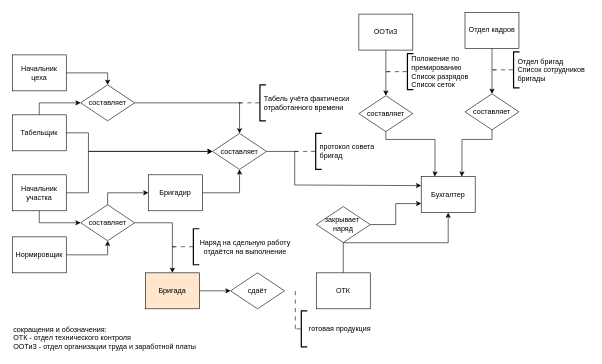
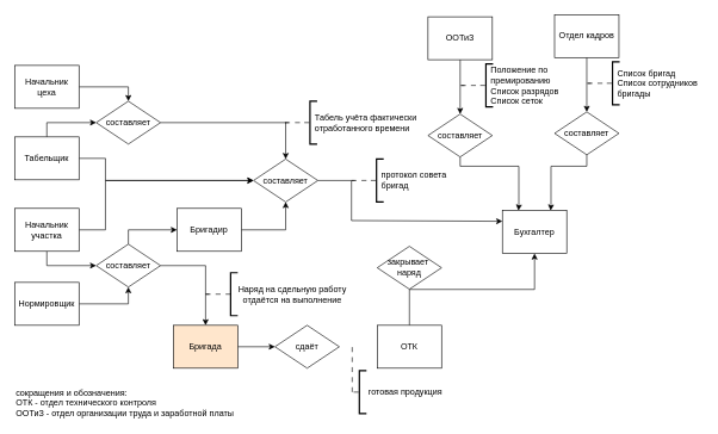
  <mxCell id="0" />
  <mxCell id="1" parent="0" />
  <mxCell id="2" style="edgeStyle=orthogonalEdgeStyle;rounded=0;orthogonalLoop=1;jettySize=auto;html=1;exitX=1;exitY=0.5;exitDx=0;exitDy=0;entryX=0.5;entryY=0;entryDx=0;entryDy=0;" parent="1" source="3" target="13" edge="1"><mxGeometry relative="1" as="geometry" /></mxCell>
  <mxCell id="3" value="Начальник &lt;br&gt;цеха" style="rounded=0;whiteSpace=wrap;html=1;" parent="1" vertex="1"><mxGeometry x="20" y="91" width="90" height="60" as="geometry" /></mxCell>
  <mxCell id="4" style="edgeStyle=orthogonalEdgeStyle;rounded=0;orthogonalLoop=1;jettySize=auto;html=1;exitX=0.5;exitY=0;exitDx=0;exitDy=0;entryX=0;entryY=0.5;entryDx=0;entryDy=0;" parent="1" source="6" target="13" edge="1"><mxGeometry relative="1" as="geometry" /></mxCell>
  <mxCell id="5" style="edgeStyle=orthogonalEdgeStyle;rounded=0;orthogonalLoop=1;jettySize=auto;html=1;entryX=0;entryY=0.5;entryDx=0;entryDy=0;" edge="1" parent="1" source="6" target="15"><mxGeometry relative="1" as="geometry"><Array as="points"><mxPoint x="147" y="221" /><mxPoint x="147" y="252" /></Array></mxGeometry></mxCell>
  <mxCell id="6" value="Табельщик" style="rounded=0;whiteSpace=wrap;html=1;" parent="1" vertex="1"><mxGeometry x="20" y="191" width="90" height="60" as="geometry" /></mxCell>
  <mxCell id="7" style="edgeStyle=orthogonalEdgeStyle;rounded=0;orthogonalLoop=1;jettySize=auto;html=1;exitX=0.5;exitY=1;exitDx=0;exitDy=0;entryX=0;entryY=0.5;entryDx=0;entryDy=0;" parent="1" source="9" target="18" edge="1"><mxGeometry relative="1" as="geometry" /></mxCell>
  <mxCell id="8" style="edgeStyle=orthogonalEdgeStyle;rounded=0;orthogonalLoop=1;jettySize=auto;html=1;entryX=0;entryY=0.5;entryDx=0;entryDy=0;" edge="1" parent="1" source="9" target="15"><mxGeometry relative="1" as="geometry"><Array as="points"><mxPoint x="147" y="321" /><mxPoint x="147" y="252" /></Array></mxGeometry></mxCell>
  <mxCell id="9" value="Начальник &lt;br&gt;участка" style="rounded=0;whiteSpace=wrap;html=1;" parent="1" vertex="1"><mxGeometry x="20" y="291" width="90" height="60" as="geometry" /></mxCell>
  <mxCell id="10" style="edgeStyle=orthogonalEdgeStyle;rounded=0;orthogonalLoop=1;jettySize=auto;html=1;exitX=1;exitY=0.5;exitDx=0;exitDy=0;entryX=0.5;entryY=1;entryDx=0;entryDy=0;" parent="1" source="11" target="18" edge="1"><mxGeometry relative="1" as="geometry" /></mxCell>
  <mxCell id="11" value="Нормировщик" style="rounded=0;whiteSpace=wrap;html=1;" parent="1" vertex="1"><mxGeometry x="20" y="394.5" width="90" height="60" as="geometry" /></mxCell>
  <mxCell id="12" style="edgeStyle=orthogonalEdgeStyle;rounded=0;orthogonalLoop=1;jettySize=auto;html=1;exitX=1;exitY=0.5;exitDx=0;exitDy=0;entryX=0.5;entryY=0;entryDx=0;entryDy=0;" parent="1" source="13" target="15" edge="1"><mxGeometry relative="1" as="geometry" /></mxCell>
  <mxCell id="13" value="составляет" style="rhombus;whiteSpace=wrap;html=1;" parent="1" vertex="1"><mxGeometry x="134" y="141" width="90" height="60" as="geometry" /></mxCell>
  <mxCell id="14" style="edgeStyle=orthogonalEdgeStyle;rounded=0;orthogonalLoop=1;jettySize=auto;html=1;entryX=0;entryY=0.25;entryDx=0;entryDy=0;" edge="1" parent="1" source="15" target="42"><mxGeometry relative="1" as="geometry"><Array as="points"><mxPoint x="491" y="252" /><mxPoint x="491" y="308" /></Array></mxGeometry></mxCell>
  <mxCell id="15" value="составляет" style="rhombus;whiteSpace=wrap;html=1;" parent="1" vertex="1"><mxGeometry x="354" y="222" width="90" height="60" as="geometry" /></mxCell>
  <mxCell id="16" style="edgeStyle=orthogonalEdgeStyle;rounded=0;orthogonalLoop=1;jettySize=auto;html=1;exitX=0.5;exitY=0;exitDx=0;exitDy=0;entryX=0;entryY=0.5;entryDx=0;entryDy=0;" parent="1" source="18" target="20" edge="1"><mxGeometry relative="1" as="geometry" /></mxCell>
  <mxCell id="17" style="edgeStyle=orthogonalEdgeStyle;rounded=0;orthogonalLoop=1;jettySize=auto;html=1;exitX=1;exitY=0.5;exitDx=0;exitDy=0;entryX=0.5;entryY=0;entryDx=0;entryDy=0;" parent="1" source="18" target="22" edge="1"><mxGeometry relative="1" as="geometry" /></mxCell>
  <mxCell id="18" value="составляет" style="rhombus;whiteSpace=wrap;html=1;" parent="1" vertex="1"><mxGeometry x="134" y="341" width="90" height="60" as="geometry" /></mxCell>
  <mxCell id="19" style="edgeStyle=orthogonalEdgeStyle;rounded=0;orthogonalLoop=1;jettySize=auto;html=1;exitX=1;exitY=0.5;exitDx=0;exitDy=0;entryX=0.5;entryY=1;entryDx=0;entryDy=0;" parent="1" source="20" target="15" edge="1"><mxGeometry relative="1" as="geometry" /></mxCell>
  <mxCell id="20" value="Бригадир" style="rounded=0;whiteSpace=wrap;html=1;" parent="1" vertex="1"><mxGeometry x="247" y="291" width="90" height="60" as="geometry" /></mxCell>
  <mxCell id="21" style="edgeStyle=orthogonalEdgeStyle;rounded=0;orthogonalLoop=1;jettySize=auto;html=1;exitX=1;exitY=0.5;exitDx=0;exitDy=0;entryX=0;entryY=0.5;entryDx=0;entryDy=0;" parent="1" source="22" target="28" edge="1"><mxGeometry relative="1" as="geometry" /></mxCell>
  <mxCell id="22" value="Бригада" style="rounded=0;whiteSpace=wrap;html=1;fillColor=#ffe6cc;" parent="1" vertex="1"><mxGeometry x="242" y="454.5" width="90" height="60" as="geometry" /></mxCell>
  <mxCell id="23" value="" style="strokeWidth=2;html=1;shape=mxgraph.flowchart.annotation_1;align=left;pointerEvents=1;" parent="1" vertex="1"><mxGeometry x="322" y="381" width="10" height="60" as="geometry" /></mxCell>
  <mxCell id="24" value="" style="endArrow=none;html=1;rounded=0;" parent="1" edge="1"><mxGeometry width="50" height="50" relative="1" as="geometry"><mxPoint x="292" y="411" as="sourcePoint" /><mxPoint x="294" y="411" as="targetPoint" /><Array as="points"><mxPoint x="287" y="411" /></Array></mxGeometry></mxCell>
  <mxCell id="25" value="" style="endArrow=none;html=1;rounded=0;" parent="1" edge="1"><mxGeometry width="50" height="50" relative="1" as="geometry"><mxPoint x="301" y="410.95" as="sourcePoint" /><mxPoint x="308" y="410.95" as="targetPoint" /></mxGeometry></mxCell>
  <mxCell id="26" value="" style="endArrow=none;html=1;rounded=0;" parent="1" edge="1"><mxGeometry width="50" height="50" relative="1" as="geometry"><mxPoint x="315" y="410.95" as="sourcePoint" /><mxPoint x="322" y="410.95" as="targetPoint" /></mxGeometry></mxCell>
  <mxCell id="27" value="Наряд на сдельную работу&lt;br&gt;отдаётся на выполнение" style="text;html=1;strokeColor=none;fillColor=none;align=center;verticalAlign=middle;whiteSpace=wrap;rounded=0;" parent="1" vertex="1"><mxGeometry x="314" y="396" width="189" height="30" as="geometry" /></mxCell>
  <mxCell id="28" value="сдаёт" style="rhombus;whiteSpace=wrap;html=1;" parent="1" vertex="1"><mxGeometry x="384" y="454.5" width="90" height="60" as="geometry" /></mxCell>
  <mxCell id="29" style="edgeStyle=orthogonalEdgeStyle;rounded=0;orthogonalLoop=1;jettySize=auto;html=1;exitX=0.5;exitY=0;exitDx=0;exitDy=0;" parent="1" source="30" target="42" edge="1"><mxGeometry relative="1" as="geometry" /></mxCell>
  <mxCell id="30" value="ОТК" style="rounded=0;whiteSpace=wrap;html=1;" parent="1" vertex="1"><mxGeometry x="527" y="454.5" width="90" height="60" as="geometry" /></mxCell>
  <mxCell id="31" value="" style="strokeWidth=2;html=1;shape=mxgraph.flowchart.annotation_1;align=left;pointerEvents=1;" parent="1" vertex="1"><mxGeometry x="502" y="518" width="10" height="60" as="geometry" /></mxCell>
  <mxCell id="32" value="готовая продукция" style="text;html=1;strokeColor=none;fillColor=none;align=center;verticalAlign=middle;whiteSpace=wrap;rounded=0;" parent="1" vertex="1"><mxGeometry x="494" y="533" width="145" height="30" as="geometry" /></mxCell>
  <mxCell id="33" value="" style="endArrow=none;html=1;rounded=0;" parent="1" edge="1"><mxGeometry width="50" height="50" relative="1" as="geometry"><mxPoint x="494" y="547.94" as="sourcePoint" /><mxPoint x="501" y="547.94" as="targetPoint" /></mxGeometry></mxCell>
  <mxCell id="34" value="" style="endArrow=none;html=1;rounded=0;" parent="1" edge="1"><mxGeometry width="50" height="50" relative="1" as="geometry"><mxPoint x="492" y="541" as="sourcePoint" /><mxPoint x="492" y="547.942" as="targetPoint" /></mxGeometry></mxCell>
  <mxCell id="35" value="" style="endArrow=none;html=1;rounded=0;" parent="1" edge="1"><mxGeometry width="50" height="50" relative="1" as="geometry"><mxPoint x="492" y="527" as="sourcePoint" /><mxPoint x="492" y="533.942" as="targetPoint" /></mxGeometry></mxCell>
  <mxCell id="36" value="" style="endArrow=none;html=1;rounded=0;" parent="1" edge="1"><mxGeometry width="50" height="50" relative="1" as="geometry"><mxPoint x="492" y="513" as="sourcePoint" /><mxPoint x="492" y="519.942" as="targetPoint" /></mxGeometry></mxCell>
  <mxCell id="37" value="" style="endArrow=none;html=1;rounded=0;" parent="1" edge="1"><mxGeometry width="50" height="50" relative="1" as="geometry"><mxPoint x="492" y="499" as="sourcePoint" /><mxPoint x="492" y="505.942" as="targetPoint" /></mxGeometry></mxCell>
  <mxCell id="38" value="" style="endArrow=none;html=1;rounded=0;" parent="1" edge="1"><mxGeometry width="50" height="50" relative="1" as="geometry"><mxPoint x="492" y="485" as="sourcePoint" /><mxPoint x="492" y="491.942" as="targetPoint" /></mxGeometry></mxCell>
  <mxCell id="39" value="" style="endArrow=none;html=1;rounded=0;" parent="1" edge="1"><mxGeometry width="50" height="50" relative="1" as="geometry"><mxPoint x="544" y="484" as="sourcePoint" /><mxPoint x="544" y="484.942" as="targetPoint" /></mxGeometry></mxCell>
- <mxCell id="40" style="edgeStyle=orthogonalEdgeStyle;rounded=0;orthogonalLoop=1;jettySize=auto;html=1;exitX=1;exitY=0.5;exitDx=0;exitDy=0;entryX=0;entryY=0.75;entryDx=0;entryDy=0;" parent="1" source="41" target="42" edge="1"><mxGeometry relative="1" as="geometry" /></mxCell>
  <mxCell id="41" value="закрывает&amp;nbsp;&lt;br&gt;наряд" style="rhombus;whiteSpace=wrap;html=1;" parent="1" vertex="1"><mxGeometry x="527" y="344" width="90" height="60" as="geometry" /></mxCell>
  <mxCell id="42" value="Бухгалтер" style="rounded=0;whiteSpace=wrap;html=1;" parent="1" vertex="1"><mxGeometry x="702" y="294" width="90" height="60" as="geometry" /></mxCell>
  <mxCell id="43" value="" style="strokeWidth=2;html=1;shape=mxgraph.flowchart.annotation_1;align=left;pointerEvents=1;" parent="1" vertex="1"><mxGeometry x="433" y="141" width="10" height="60" as="geometry" /></mxCell>
  <mxCell id="44" value="" style="endArrow=none;html=1;rounded=0;" parent="1" edge="1"><mxGeometry width="50" height="50" relative="1" as="geometry"><mxPoint x="403" y="171" as="sourcePoint" /><mxPoint x="405" y="171" as="targetPoint" /><Array as="points"><mxPoint x="398" y="171" /></Array></mxGeometry></mxCell>
  <mxCell id="45" value="" style="endArrow=none;html=1;rounded=0;" parent="1" edge="1"><mxGeometry width="50" height="50" relative="1" as="geometry"><mxPoint x="412" y="170.95" as="sourcePoint" /><mxPoint x="419" y="170.95" as="targetPoint" /></mxGeometry></mxCell>
  <mxCell id="46" value="" style="endArrow=none;html=1;rounded=0;" parent="1" edge="1"><mxGeometry width="50" height="50" relative="1" as="geometry"><mxPoint x="425" y="170.94" as="sourcePoint" /><mxPoint x="432" y="170.94" as="targetPoint" /></mxGeometry></mxCell>
  <mxCell id="47" value="Табель учёта фактически отработанного времени" style="text;html=1;strokeColor=none;fillColor=none;align=left;verticalAlign=middle;whiteSpace=wrap;rounded=0;" parent="1" vertex="1"><mxGeometry x="438" y="156" width="155" height="30" as="geometry" /></mxCell>
  <mxCell id="48" value="" style="strokeWidth=2;html=1;shape=mxgraph.flowchart.annotation_1;align=left;pointerEvents=1;" parent="1" vertex="1"><mxGeometry x="526" y="222" width="10" height="60" as="geometry" /></mxCell>
  <mxCell id="49" value="" style="endArrow=none;html=1;rounded=0;" parent="1" edge="1"><mxGeometry width="50" height="50" relative="1" as="geometry"><mxPoint x="496" y="252" as="sourcePoint" /><mxPoint x="498" y="252" as="targetPoint" /><Array as="points"><mxPoint x="491" y="252" /></Array></mxGeometry></mxCell>
  <mxCell id="50" value="" style="endArrow=none;html=1;rounded=0;" parent="1" edge="1"><mxGeometry width="50" height="50" relative="1" as="geometry"><mxPoint x="505" y="251.95" as="sourcePoint" /><mxPoint x="512" y="251.95" as="targetPoint" /></mxGeometry></mxCell>
  <mxCell id="51" value="" style="endArrow=none;html=1;rounded=0;" parent="1" edge="1"><mxGeometry width="50" height="50" relative="1" as="geometry"><mxPoint x="518" y="251.94" as="sourcePoint" /><mxPoint x="525" y="251.94" as="targetPoint" /></mxGeometry></mxCell>
  <mxCell id="52" value="протокол совета &lt;br&gt;бригад" style="text;html=1;strokeColor=none;fillColor=none;align=left;verticalAlign=middle;whiteSpace=wrap;rounded=0;" parent="1" vertex="1"><mxGeometry x="531" y="237" width="155" height="30" as="geometry" /></mxCell>
  <mxCell id="53" style="edgeStyle=orthogonalEdgeStyle;rounded=0;orthogonalLoop=1;jettySize=auto;html=1;exitX=0.5;exitY=1;exitDx=0;exitDy=0;entryX=0.5;entryY=0;entryDx=0;entryDy=0;" parent="1" source="54" target="56" edge="1"><mxGeometry relative="1" as="geometry" /></mxCell>
  <mxCell id="54" value="ООТиЗ" style="rounded=0;whiteSpace=wrap;html=1;" parent="1" vertex="1"><mxGeometry x="598" y="23" width="90" height="60" as="geometry" /></mxCell>
  <mxCell id="55" style="edgeStyle=orthogonalEdgeStyle;rounded=0;orthogonalLoop=1;jettySize=auto;html=1;exitX=0.5;exitY=1;exitDx=0;exitDy=0;entryX=0.25;entryY=0;entryDx=0;entryDy=0;" parent="1" source="56" target="42" edge="1"><mxGeometry relative="1" as="geometry"><Array as="points"><mxPoint x="643" y="232" /><mxPoint x="725" y="232" /><mxPoint x="725" y="288" /><mxPoint x="725" y="288" /></Array></mxGeometry></mxCell>
  <mxCell id="56" value="составляет" style="rhombus;whiteSpace=wrap;html=1;" parent="1" vertex="1"><mxGeometry x="598" y="159" width="90" height="60" as="geometry" /></mxCell>
  <mxCell id="57" value="" style="strokeWidth=2;html=1;shape=mxgraph.flowchart.annotation_1;align=left;pointerEvents=1;" parent="1" vertex="1"><mxGeometry x="679" y="89" width="10" height="60" as="geometry" /></mxCell>
  <mxCell id="58" value="" style="endArrow=none;html=1;rounded=0;" parent="1" edge="1"><mxGeometry width="50" height="50" relative="1" as="geometry"><mxPoint x="649" y="119" as="sourcePoint" /><mxPoint x="651" y="119" as="targetPoint" /><Array as="points"><mxPoint x="644" y="119" /></Array></mxGeometry></mxCell>
  <mxCell id="59" value="" style="endArrow=none;html=1;rounded=0;" parent="1" edge="1"><mxGeometry width="50" height="50" relative="1" as="geometry"><mxPoint x="658" y="118.95" as="sourcePoint" /><mxPoint x="665" y="118.95" as="targetPoint" /></mxGeometry></mxCell>
  <mxCell id="60" value="" style="endArrow=none;html=1;rounded=0;" parent="1" edge="1"><mxGeometry width="50" height="50" relative="1" as="geometry"><mxPoint x="671" y="118.94" as="sourcePoint" /><mxPoint x="678" y="118.94" as="targetPoint" /></mxGeometry></mxCell>
  <mxCell id="61" value="Положение по&lt;br&gt;премированию&lt;br&gt;Список разрядов&lt;br&gt;Список сеток" style="text;html=1;strokeColor=none;fillColor=none;align=left;verticalAlign=middle;whiteSpace=wrap;rounded=0;" parent="1" vertex="1"><mxGeometry x="684" y="104" width="155" height="30" as="geometry" /></mxCell>
  <mxCell id="62" style="edgeStyle=orthogonalEdgeStyle;rounded=0;orthogonalLoop=1;jettySize=auto;html=1;exitX=0.5;exitY=1;exitDx=0;exitDy=0;entryX=0.5;entryY=0;entryDx=0;entryDy=0;" parent="1" source="63" target="65" edge="1"><mxGeometry relative="1" as="geometry" /></mxCell>
  <mxCell id="63" value="Отдел кадров" style="rounded=0;whiteSpace=wrap;html=1;" parent="1" vertex="1"><mxGeometry x="775" y="20" width="90" height="60" as="geometry" /></mxCell>
  <mxCell id="64" style="edgeStyle=orthogonalEdgeStyle;rounded=0;orthogonalLoop=1;jettySize=auto;html=1;entryX=0.75;entryY=0;entryDx=0;entryDy=0;" parent="1" source="65" target="42" edge="1"><mxGeometry relative="1" as="geometry"><Array as="points"><mxPoint x="820" y="232" /><mxPoint x="770" y="232" /><mxPoint x="770" y="286" /><mxPoint x="770" y="286" /></Array></mxGeometry></mxCell>
  <mxCell id="65" value="составляет" style="rhombus;whiteSpace=wrap;html=1;" parent="1" vertex="1"><mxGeometry x="775" y="156" width="90" height="60" as="geometry" /></mxCell>
  <mxCell id="66" value="" style="strokeWidth=2;html=1;shape=mxgraph.flowchart.annotation_1;align=left;pointerEvents=1;" parent="1" vertex="1"><mxGeometry x="856" y="86" width="10" height="60" as="geometry" /></mxCell>
  <mxCell id="67" value="" style="endArrow=none;html=1;rounded=0;" parent="1" edge="1"><mxGeometry width="50" height="50" relative="1" as="geometry"><mxPoint x="826" y="116" as="sourcePoint" /><mxPoint x="828" y="116" as="targetPoint" /><Array as="points"><mxPoint x="821" y="116" /></Array></mxGeometry></mxCell>
  <mxCell id="68" value="" style="endArrow=none;html=1;rounded=0;" parent="1" edge="1"><mxGeometry width="50" height="50" relative="1" as="geometry"><mxPoint x="835" y="115.95" as="sourcePoint" /><mxPoint x="842" y="115.95" as="targetPoint" /></mxGeometry></mxCell>
  <mxCell id="69" value="" style="endArrow=none;html=1;rounded=0;" parent="1" edge="1"><mxGeometry width="50" height="50" relative="1" as="geometry"><mxPoint x="848" y="115.94" as="sourcePoint" /><mxPoint x="855" y="115.94" as="targetPoint" /></mxGeometry></mxCell>
- <mxCell id="70" value="Отдел бригад&lt;br&gt;Список сотрудников&lt;br&gt;бригады" style="text;html=1;strokeColor=none;fillColor=none;align=left;verticalAlign=middle;whiteSpace=wrap;rounded=0;" parent="1" vertex="1"><mxGeometry x="861" y="101" width="121" height="30" as="geometry" /></mxCell>
+ <mxCell id="70" value="Список бригад&lt;br&gt;Список сотрудников&lt;br&gt;бригады" style="text;html=1;strokeColor=none;fillColor=none;align=left;verticalAlign=middle;whiteSpace=wrap;rounded=0;" parent="1" vertex="1"><mxGeometry x="861" y="101" width="121" height="30" as="geometry" /></mxCell>
  <mxCell id="71" value="сокращения и обозначения:&lt;br&gt;ОТК - отдел технического контроля&lt;br&gt;&lt;div style=&quot;&quot;&gt;&lt;span style=&quot;background-color: initial;&quot;&gt;ООТиЗ - отдел организации труда и заработной платы&lt;/span&gt;&lt;/div&gt;" style="text;html=1;strokeColor=none;fillColor=none;align=left;verticalAlign=middle;whiteSpace=wrap;rounded=0;" parent="1" vertex="1"><mxGeometry x="20" y="541" width="385" height="44" as="geometry" /></mxCell>
